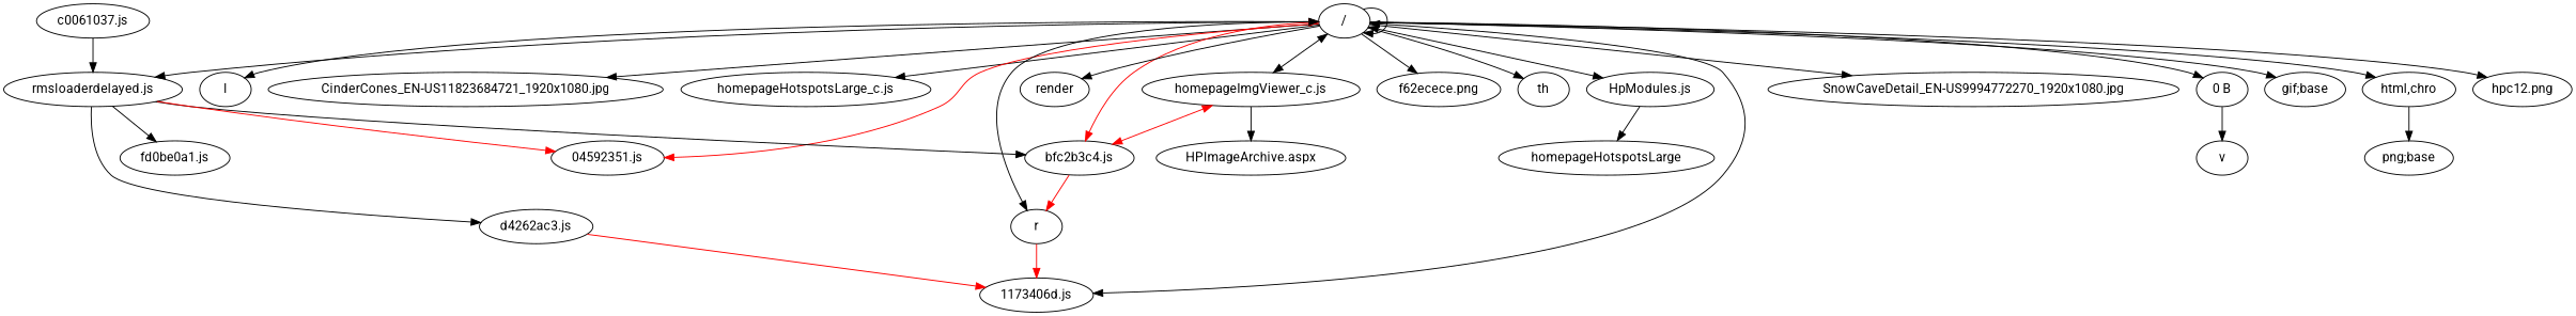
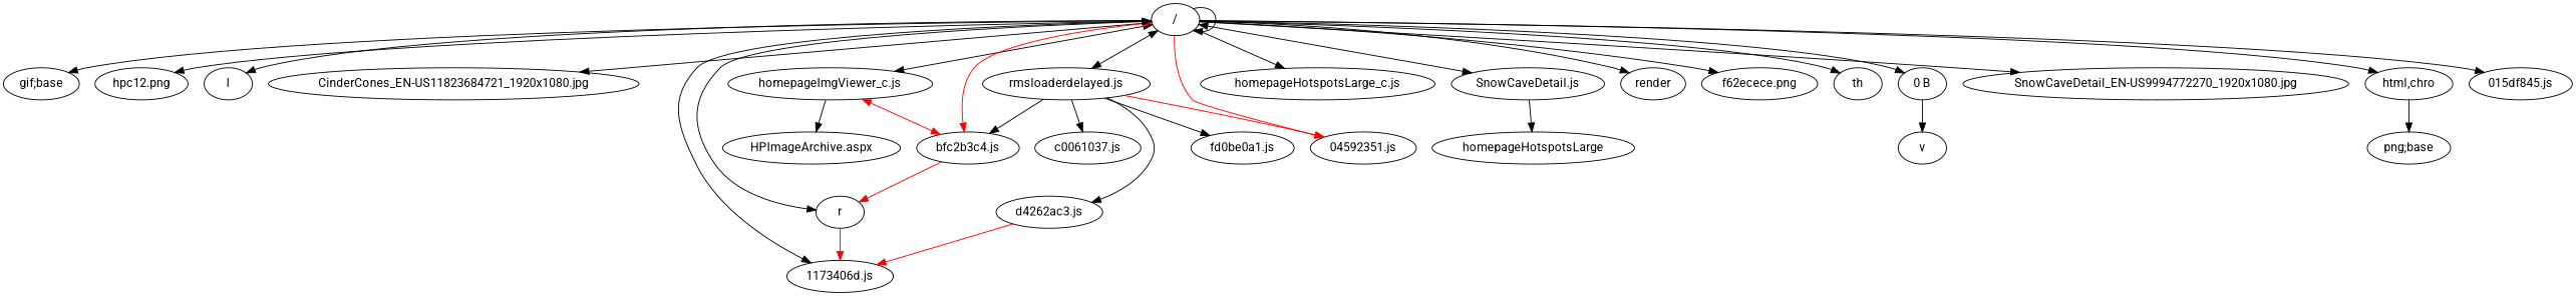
  strict digraph {
    concentrate=true
    fontname=Roboto
    node [fontname=Roboto]
    edge [fontname=Roboto]
    "/"
    "gif;base"
    "hpc12.png"
    l
    "CinderCones_EN-US11823684721_1920x1080.jpg"
    "homepageImgViewer_c.js"
    "homepageHotspotsLarge_c.js"
-   "HpModules.js"
+   "HpModules.js" [label="SnowCaveDetail.js"]
    "rmsloaderdelayed.js"
    "bfc2b3c4.js"
    render
    "04592351.js"
    "1173406d.js"
    "f62ecece.png"
    th
    r
    "0 B"
    "SnowCaveDetail_EN-US9994772270_1920x1080.jpg"
    "html,chro"
+   "015df845.js"
    "HPImageArchive.aspx"
    n22 [label=homepageHotspotsLarge]
    "fd0be0a1.js"
    "d4262ac3.js"
    "c0061037.js"
    v
    "png;base"
    "/" -> "/"
    "/" -> "gif;base"
    "/" -> "hpc12.png"
    "/" -> l
    "/" -> "CinderCones_EN-US11823684721_1920x1080.jpg"
    "/" -> "homepageImgViewer_c.js"
    "/" -> "homepageHotspotsLarge_c.js"
    "/" -> "HpModules.js"
    "/" -> "rmsloaderdelayed.js"
    "/" -> "bfc2b3c4.js" [color=red]
    "/" -> render
    "/" -> "04592351.js" [color=red]
    "/" -> "1173406d.js"
    "/" -> "f62ecece.png"
    "/" -> th
    "/" -> r
    "/" -> "0 B"
    "/" -> "SnowCaveDetail_EN-US9994772270_1920x1080.jpg"
    "/" -> "html,chro"
+   "/" -> "015df845.js"
    "homepageImgViewer_c.js" -> "/" [color=red]
    "homepageImgViewer_c.js" -> "bfc2b3c4.js" [color=red]
    "homepageImgViewer_c.js" -> "HPImageArchive.aspx"
    "HpModules.js" -> "/" [color=red]
    "HpModules.js" -> n22
    "rmsloaderdelayed.js" -> "/" [color=red]
    "rmsloaderdelayed.js" -> "bfc2b3c4.js"
    "rmsloaderdelayed.js" -> "04592351.js" [color=red]
    "rmsloaderdelayed.js" -> "fd0be0a1.js"
    "rmsloaderdelayed.js" -> "d4262ac3.js"
-   "c0061037.js" -> "rmsloaderdelayed.js"
+   "rmsloaderdelayed.js" -> "c0061037.js"
    "bfc2b3c4.js" -> "/" [color=red]
    "bfc2b3c4.js" -> "homepageImgViewer_c.js" [color=red]
    "bfc2b3c4.js" -> r [color=red]
    "1173406d.js" -> "/" [color=red]
    r -> "/" [color=red]
    r -> "1173406d.js" [color=red]
    "0 B" -> v
    "html,chro" -> "png;base"
    "d4262ac3.js" -> "1173406d.js" [color=red]
  }
